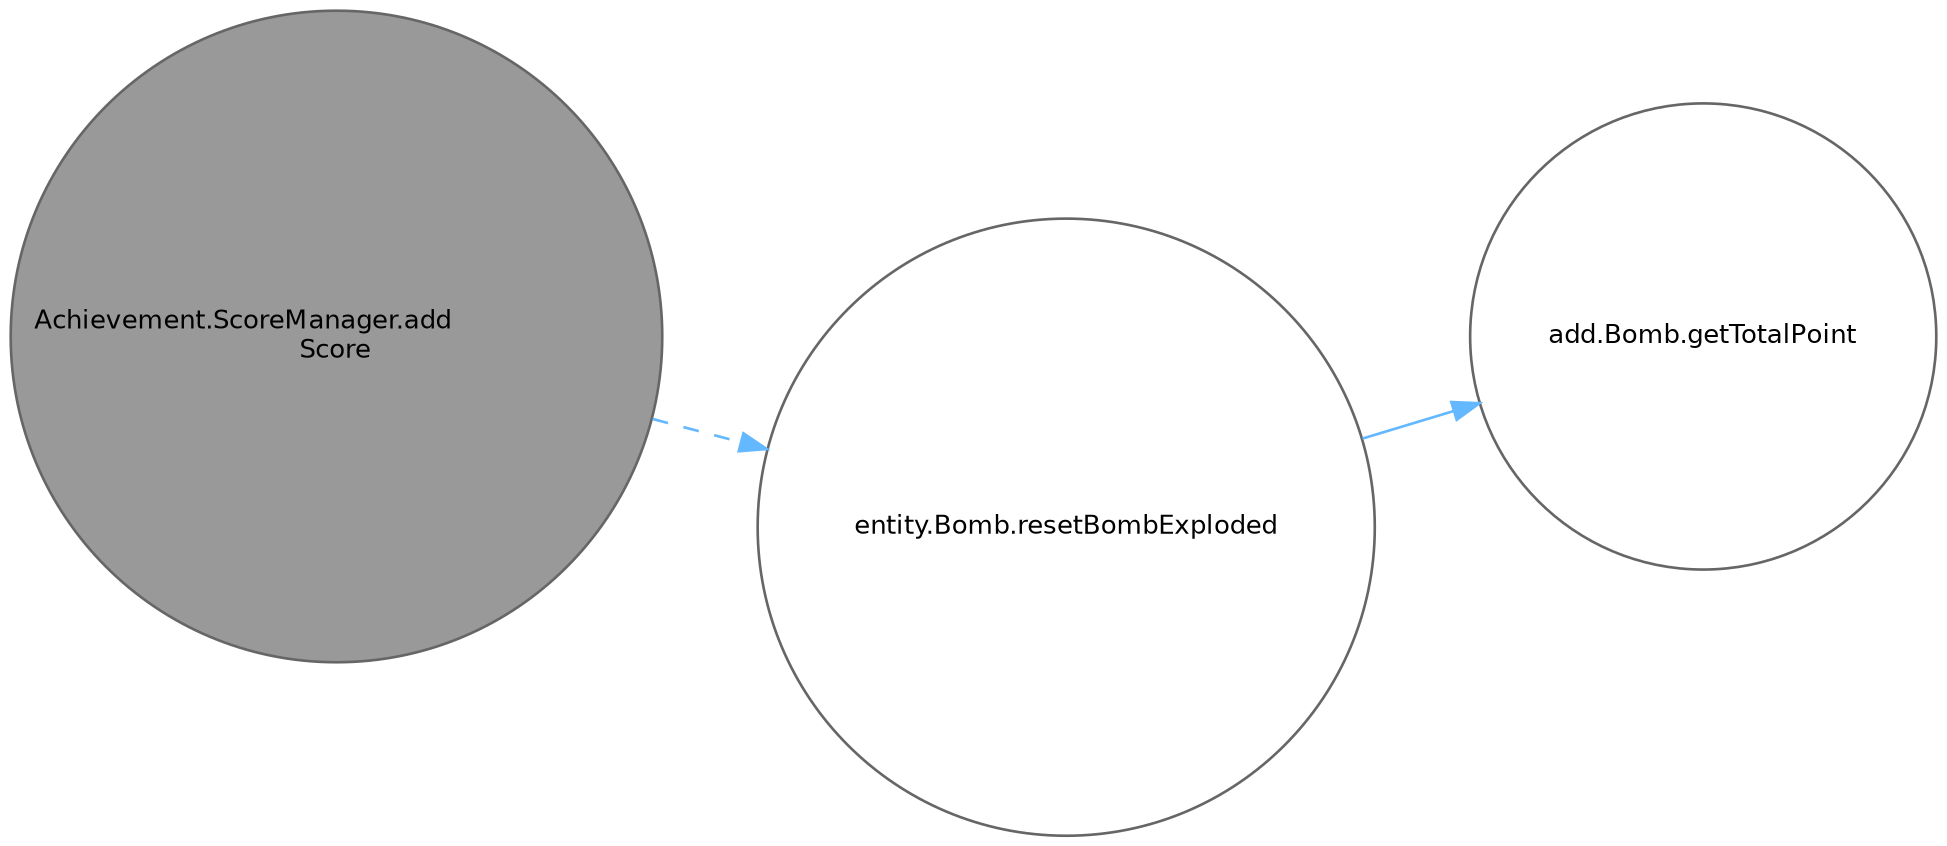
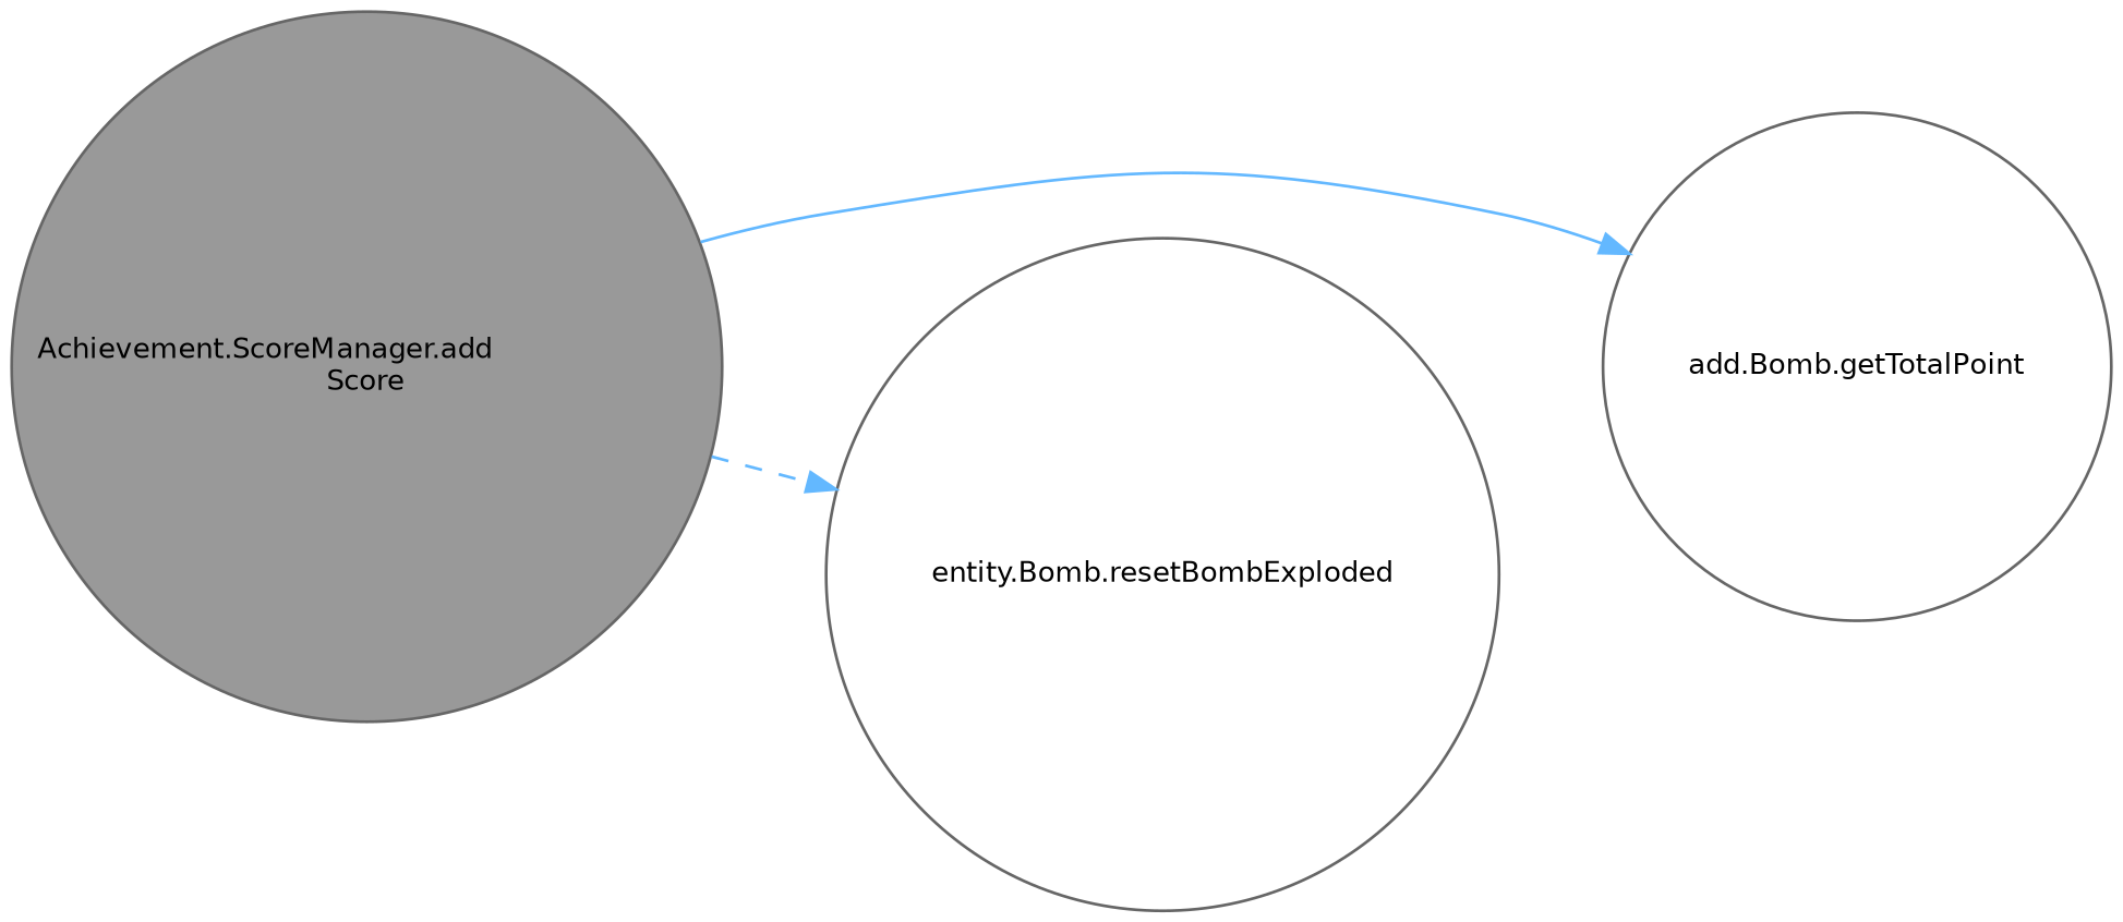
  digraph {
    rankdir=LR
    node [color=grey40 fillcolor=white fontname=Helvetica fontsize=10 shape=circle style=filled]
    edge [color=steelblue1 fontname=Helvetica fontsize=10 labelfontname=Helvetica labelfontsize=10]
    n1 [color=gray40 fillcolor=grey60 fontcolor=black height=0.2 label="Achievement.ScoreManager.add\lScore" width=0.4]
    n2 [height=0.2 label="add.Bomb.getTotalPoint" width=0.4]
    n3 [height=0.2 label="entity.Bomb.resetBombExploded" width=0.4]
-   n3 -> n2 [style=solid]
+   n1 -> n2 [style=solid]
    n1 -> n3 [style=dashed]
  }
